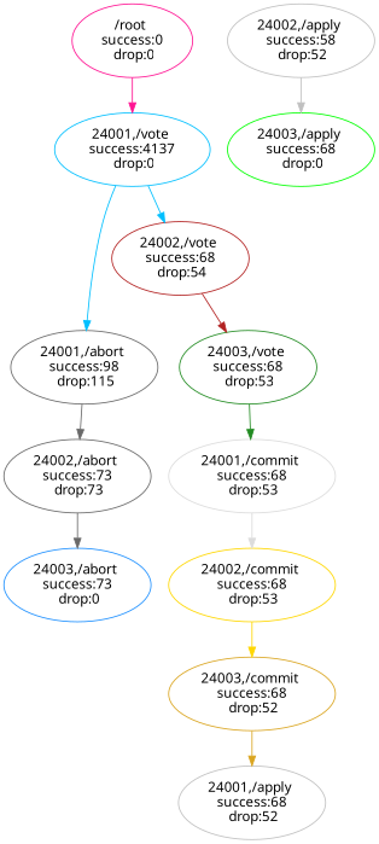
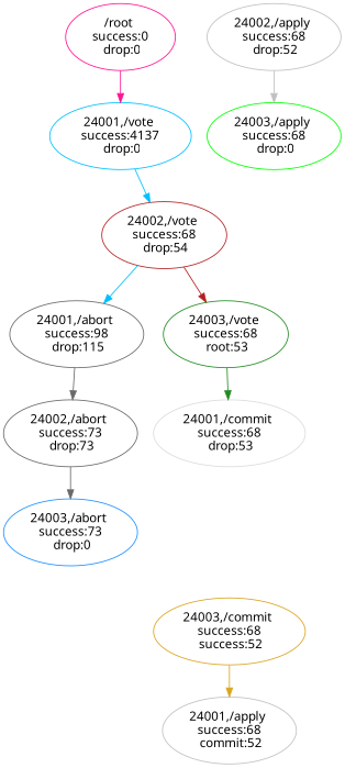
  digraph {
    bgcolor=white
    fontname="Noto Sans"
    node [fontname="Noto Sans"]
    edge [color=deepskyblue fontname="Noto Sans" fontsize=8]
    n1 [color=deeppink label="/root \n success:0 \n drop:0"]
    n2 [color=deepskyblue label="24001,/vote \n success:4137 \n drop:0"]
    n3 [color=firebrick label="24002,/vote \n success:68 \n drop:54"]
    n4 [color=dimgray label="24001,/abort \n success:98 \n drop:115"]
-   n5 [color=forestgreen label="24003,/vote \n success:68 \n drop:53"]
+   n5 [color=forestgreen label="24003,/vote \n success:68 \n root:53"]
    n6 [color=dimgrey label="24002,/abort \n success:73 \n drop:73"]
    n7 [color=gainsboro label="24001,/commit \n success:68 \n drop:53"]
    n8 [color=dodgerblue label="24003,/abort \n success:73 \n drop:0"]
-   n9 [color=gold label="24002,/commit \n success:68 \n drop:53"]
-   n10 [color=goldenrod label="24003,/commit \n success:68 \n drop:52"]
-   n11 [color=gray label="24001,/apply \n success:68 \n drop:52"]
-   n12 [color=grey label="24002,/apply \n success:58 \n drop:52"]
+   n10 [color=goldenrod label="24003,/commit \n success:68 \n success:52"]
+   n11 [color=gray label="24001,/apply \n success:68 \n commit:52"]
+   n12 [color=grey label="24002,/apply \n success:68 \n drop:52"]
    n13 [color=green label="24003,/apply \n success:68 \n drop:0"]
    n1 -> n2 [color=deeppink]
    n2 -> n3
-   n2 -> n4
+   n3 -> n4
    n3 -> n5 [color=firebrick]
    n4 -> n6 [color=dimgray]
    n5 -> n7 [color=forestgreen]
    n6 -> n8 [color=dimgrey]
-   n7 -> n9 [color=gainsboro]
-   n9 -> n10 [color=gold]
    n10 -> n11 [color=goldenrod]
    n12 -> n13 [color=grey]
  }
